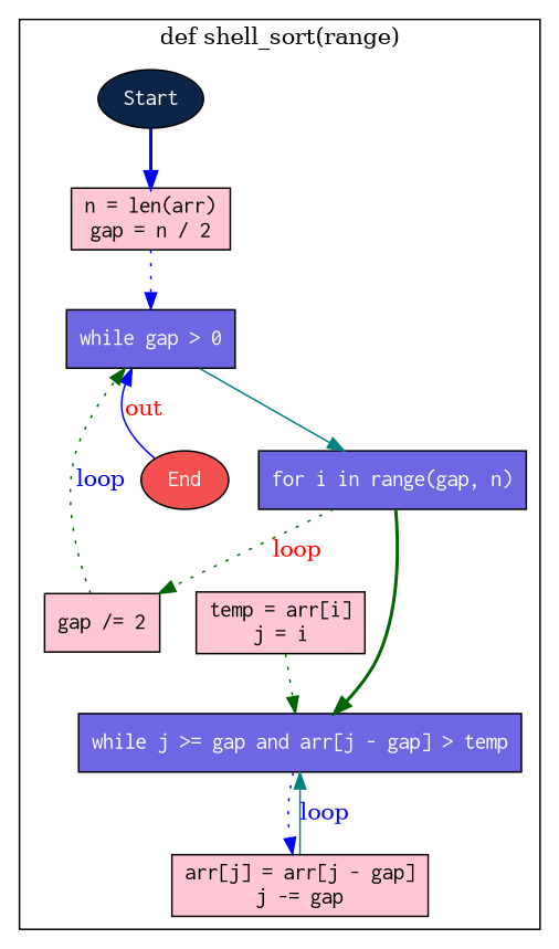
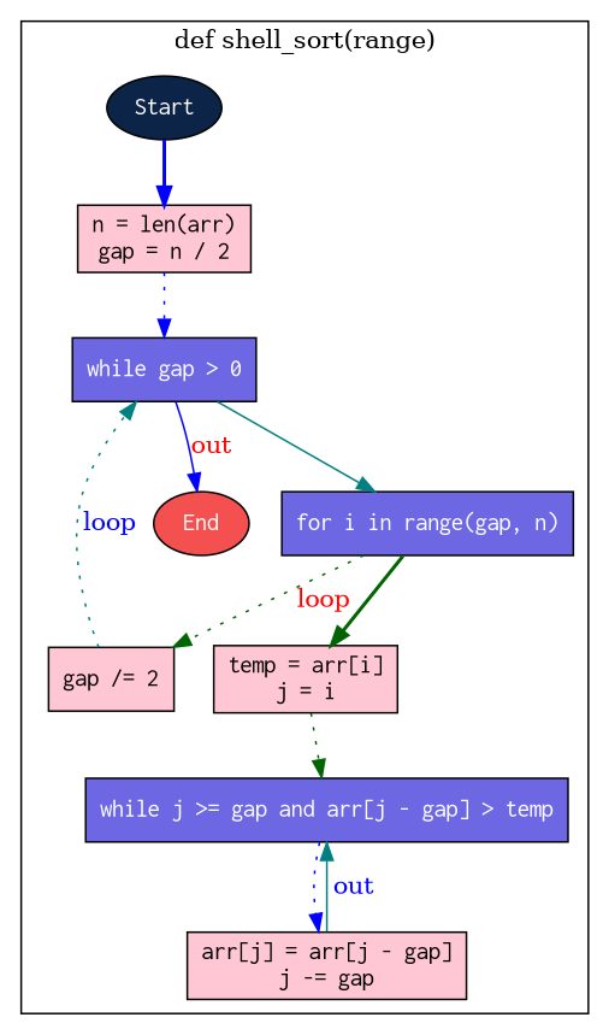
  digraph {
    bgcolor=white
    node [fillcolor="#FFC6D3" fontcolor=white fontname=courier shape=rect style=filled type=STATEMENT]
    edge [color=blue source="@current_to_next" style=dotted]
    n1 [fillcolor="#0B2447" label=Start shape=ellipse type=START]
    n2 [fontcolor=black label="n = len(arr)\ngap = n / 2\n"]
    n3 [fillcolor="#6D67E4" label="while gap > 0" type=LOOP]
    n4 [fillcolor="#6D67E4" label="for i in range(gap, n)" type=LOOP]
    n5 [fillcolor="#F45050" label=End shape=ellipse type=END]
    n6 [fontcolor=black label="temp = arr[i]\nj = i\n"]
    n7 [fontcolor=black label="gap /= 2\n"]
    n8 [fillcolor="#6D67E4" label="while j >= gap and arr[j - gap] > temp" type=LOOP]
    n9 [fontcolor=black label="arr[j] = arr[j - gap]\nj -= gap\n"]
    subgraph cluster_1 {
      label="def shell_sort(range)"
      n1
      n2
      n3
      n4
      n5
      n6
      n7
      n8
      n9
    }
    n1 -> n2 [style=bold]
    n2 -> n3
    n3 -> n4 [color=teal source="@loop_to_next" style=solid]
-   n5 -> n3 [fontcolor=red label=out source="@end_loop_to_end" style=solid]
-   n4 -> n8 [color=darkgreen source="@loop_to_next" style=bold]
+   n3 -> n5 [fontcolor=red label=out source="@end_loop_to_end" style=solid]
+   n4 -> n6 [color=darkgreen source="@loop_to_next" style=bold]
    n4 -> n7 [color=darkgreen fontcolor=red label=loop source="@loop_to_next_sibling"]
    n6 -> n8 [color=darkgreen]
-   n7 -> n3 [color=darkgreen fontcolor=blue label=loop source="@last_to_loop"]
+   n7 -> n3 [color=teal fontcolor=blue label=loop source="@last_to_loop"]
    n8 -> n9 [source="@loop_to_next"]
-   n9 -> n8 [color=teal fontcolor=blue label=loop source="@last_to_loop" style=solid]
+   n9 -> n8 [color=teal fontcolor=blue label=out source="@last_to_loop" style=solid]
  }
